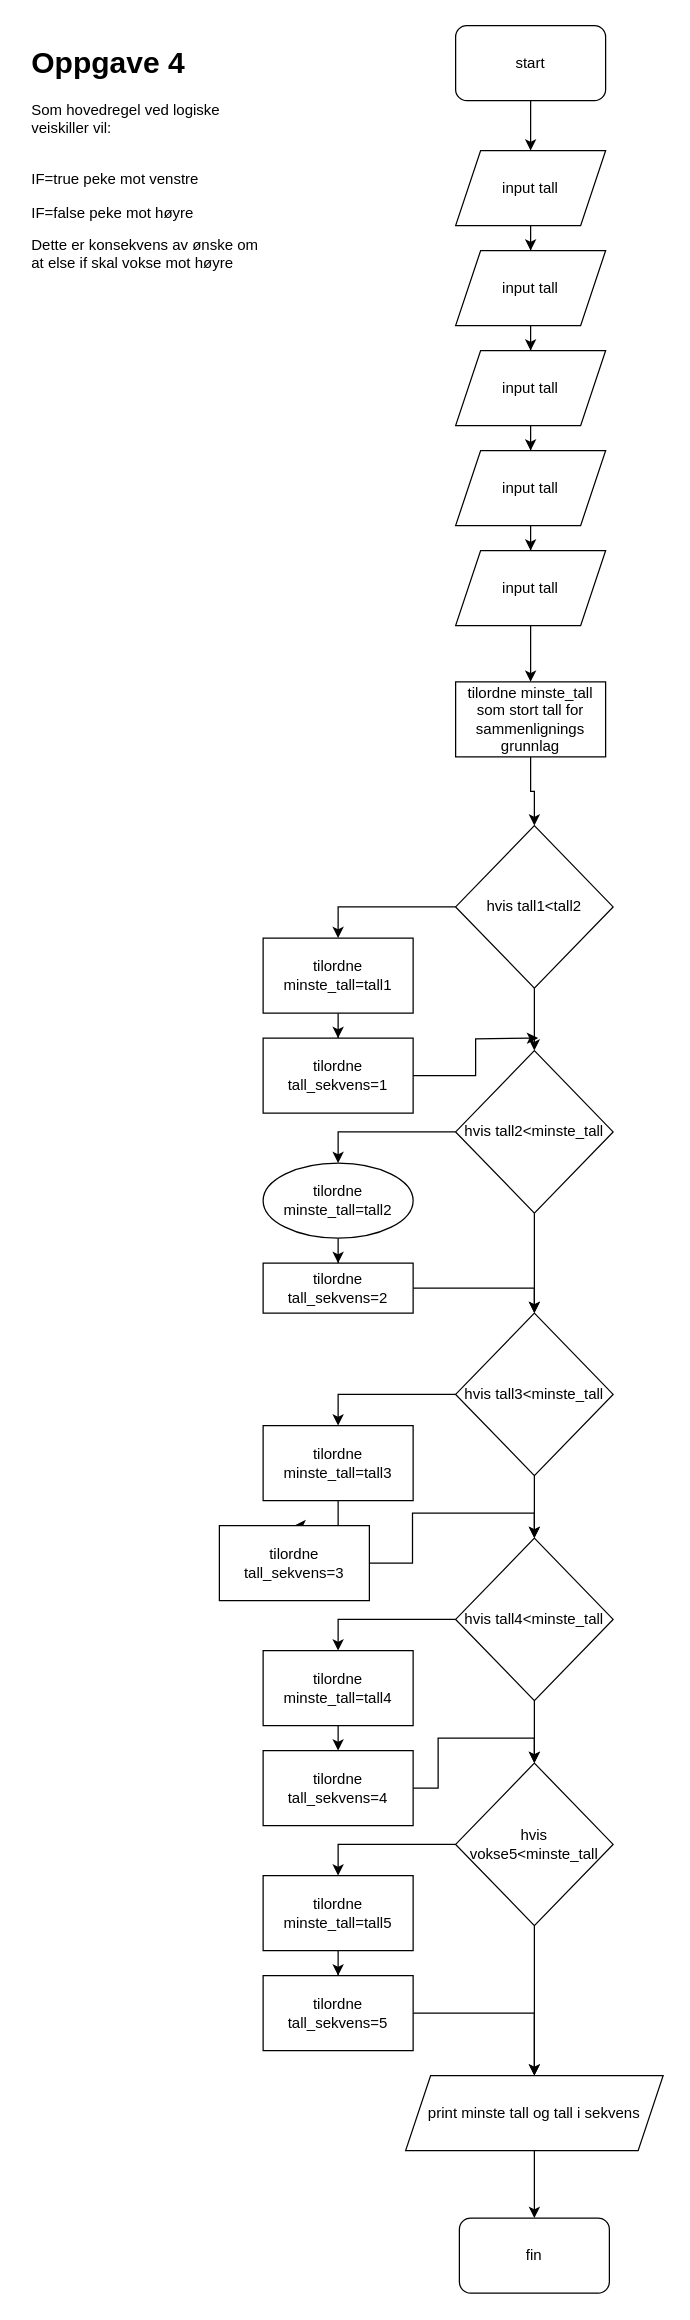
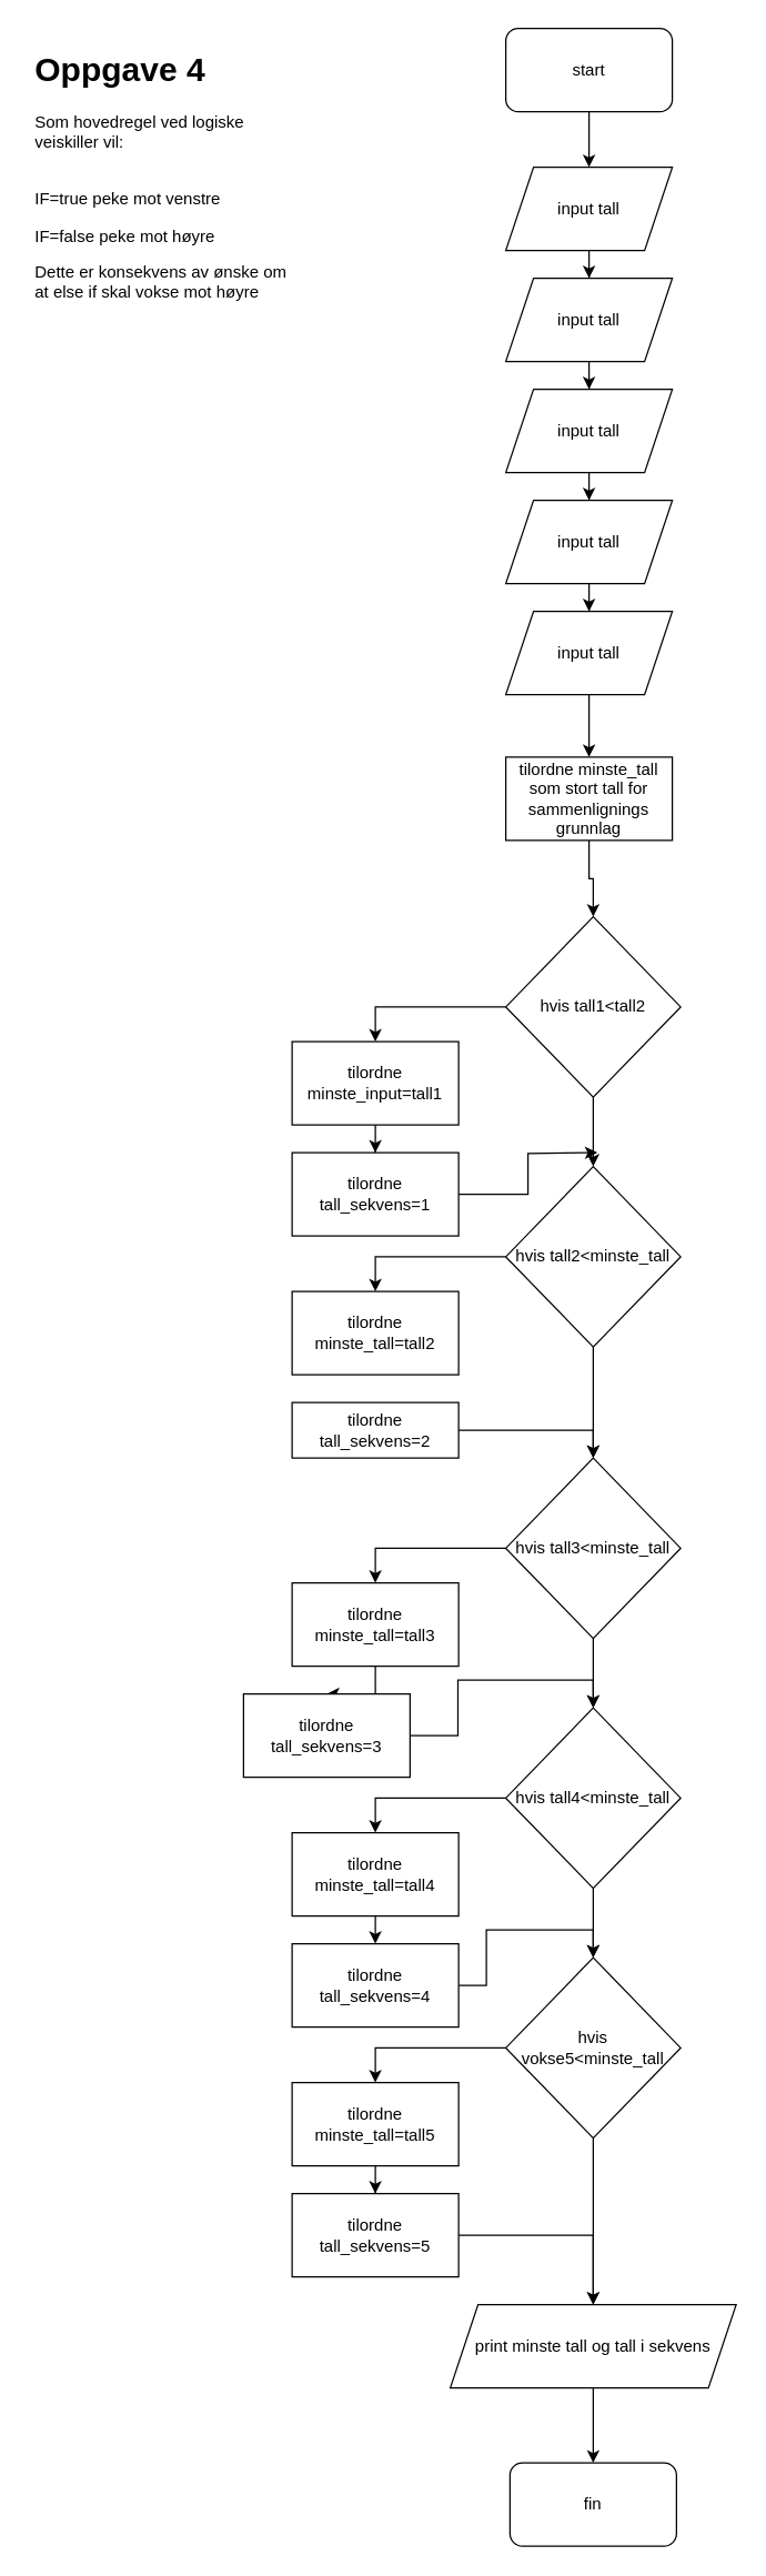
  <mxCell id="0" />
  <mxCell id="1" parent="0" />
  <mxCell id="2" style="edgeStyle=orthogonalEdgeStyle;rounded=0;orthogonalLoop=1;jettySize=auto;html=1;exitX=0.5;exitY=1;exitDx=0;exitDy=0;" parent="1" source="3" target="5" edge="1"><mxGeometry relative="1" as="geometry" /></mxCell>
  <mxCell id="3" value="start" style="rounded=1;whiteSpace=wrap;html=1;" parent="1" vertex="1"><mxGeometry x="364" width="120" height="60" as="geometry" y="20" /></mxCell>
  <mxCell id="4" style="edgeStyle=orthogonalEdgeStyle;rounded=0;orthogonalLoop=1;jettySize=auto;html=1;exitX=0.5;exitY=1;exitDx=0;exitDy=0;" parent="1" source="5" target="7" edge="1"><mxGeometry relative="1" as="geometry" /></mxCell>
  <mxCell id="5" value="input tall" style="shape=parallelogram;perimeter=parallelogramPerimeter;whiteSpace=wrap;html=1;fixedSize=1;" parent="1" vertex="1"><mxGeometry x="364" y="120" width="120" height="60" as="geometry" /></mxCell>
  <mxCell id="6" style="edgeStyle=orthogonalEdgeStyle;rounded=0;orthogonalLoop=1;jettySize=auto;html=1;exitX=0.5;exitY=1;exitDx=0;exitDy=0;" parent="1" source="7" target="9" edge="1"><mxGeometry relative="1" as="geometry" /></mxCell>
  <mxCell id="7" value="input tall" style="shape=parallelogram;perimeter=parallelogramPerimeter;whiteSpace=wrap;html=1;fixedSize=1;" parent="1" vertex="1"><mxGeometry x="364" y="200" width="120" height="60" as="geometry" /></mxCell>
  <mxCell id="8" style="edgeStyle=orthogonalEdgeStyle;rounded=0;orthogonalLoop=1;jettySize=auto;html=1;exitX=0.5;exitY=1;exitDx=0;exitDy=0;" parent="1" source="9" target="11" edge="1"><mxGeometry relative="1" as="geometry" /></mxCell>
  <mxCell id="9" value="input tall" style="shape=parallelogram;perimeter=parallelogramPerimeter;whiteSpace=wrap;html=1;fixedSize=1;" parent="1" vertex="1"><mxGeometry x="364" y="280" width="120" height="60" as="geometry" /></mxCell>
  <mxCell id="10" style="edgeStyle=orthogonalEdgeStyle;rounded=0;orthogonalLoop=1;jettySize=auto;html=1;exitX=0.5;exitY=1;exitDx=0;exitDy=0;" parent="1" source="11" target="13" edge="1"><mxGeometry relative="1" as="geometry" /></mxCell>
  <mxCell id="11" value="input tall" style="shape=parallelogram;perimeter=parallelogramPerimeter;whiteSpace=wrap;html=1;fixedSize=1;" parent="1" vertex="1"><mxGeometry x="364" y="360" width="120" height="60" as="geometry" /></mxCell>
  <mxCell id="12" style="edgeStyle=orthogonalEdgeStyle;rounded=0;orthogonalLoop=1;jettySize=auto;html=1;exitX=0.5;exitY=1;exitDx=0;exitDy=0;" parent="1" source="13" target="15" edge="1"><mxGeometry relative="1" as="geometry" /></mxCell>
  <mxCell id="13" value="input tall" style="shape=parallelogram;perimeter=parallelogramPerimeter;whiteSpace=wrap;html=1;fixedSize=1;" parent="1" vertex="1"><mxGeometry x="364" y="440" width="120" height="60" as="geometry" /></mxCell>
  <mxCell id="14" style="edgeStyle=orthogonalEdgeStyle;rounded=0;orthogonalLoop=1;jettySize=auto;html=1;exitX=0.5;exitY=1;exitDx=0;exitDy=0;" parent="1" source="15" target="18" edge="1"><mxGeometry relative="1" as="geometry" /></mxCell>
  <mxCell id="15" value="tilordne minste_tall som stort tall for sammenlignings grunnlag" style="rounded=0;whiteSpace=wrap;html=1;" parent="1" vertex="1"><mxGeometry x="364" y="545" width="120" height="60" as="geometry" /></mxCell>
  <mxCell id="16" style="edgeStyle=orthogonalEdgeStyle;rounded=0;orthogonalLoop=1;jettySize=auto;html=1;exitX=0;exitY=0.5;exitDx=0;exitDy=0;entryX=0.5;entryY=0;entryDx=0;entryDy=0;" parent="1" source="18" target="20" edge="1"><mxGeometry relative="1" as="geometry" /></mxCell>
  <mxCell id="17" style="edgeStyle=orthogonalEdgeStyle;rounded=0;orthogonalLoop=1;jettySize=auto;html=1;exitX=0.5;exitY=1;exitDx=0;exitDy=0;" parent="1" source="18" target="25" edge="1"><mxGeometry relative="1" as="geometry" /></mxCell>
  <mxCell id="18" value="hvis tall1&amp;lt;tall2" style="rhombus;whiteSpace=wrap;html=1;" parent="1" vertex="1"><mxGeometry x="364" y="660" width="126" height="130" as="geometry" /></mxCell>
  <mxCell id="19" style="edgeStyle=orthogonalEdgeStyle;rounded=0;orthogonalLoop=1;jettySize=auto;html=1;exitX=0.5;exitY=1;exitDx=0;exitDy=0;" parent="1" source="20" target="22" edge="1"><mxGeometry relative="1" as="geometry" /></mxCell>
- <mxCell id="20" value="tilordne minste_tall=tall1" style="rounded=0;whiteSpace=wrap;html=1;" parent="1" vertex="1"><mxGeometry x="210" y="750" width="120" height="60" as="geometry" /></mxCell>
+ <mxCell id="20" value="tilordne minste_input=tall1" style="rounded=0;whiteSpace=wrap;html=1;" parent="1" vertex="1"><mxGeometry x="210" y="750" width="120" height="60" as="geometry" /></mxCell>
  <mxCell id="21" style="edgeStyle=orthogonalEdgeStyle;rounded=0;orthogonalLoop=1;jettySize=auto;html=1;exitX=1;exitY=0.5;exitDx=0;exitDy=0;" edge="1" parent="1" source="22"><mxGeometry relative="1" as="geometry"><mxPoint x="430" y="830" as="targetPoint" /></mxGeometry></mxCell>
  <mxCell id="22" value="tilordne tall_sekvens=1" style="rounded=0;whiteSpace=wrap;html=1;" parent="1" vertex="1"><mxGeometry x="210" y="830" width="120" height="60" as="geometry" /></mxCell>
  <mxCell id="23" style="edgeStyle=orthogonalEdgeStyle;rounded=0;orthogonalLoop=1;jettySize=auto;html=1;exitX=0;exitY=0.5;exitDx=0;exitDy=0;entryX=0.5;entryY=0;entryDx=0;entryDy=0;" parent="1" source="25" target="27" edge="1"><mxGeometry relative="1" as="geometry" /></mxCell>
  <mxCell id="24" style="edgeStyle=orthogonalEdgeStyle;rounded=0;orthogonalLoop=1;jettySize=auto;html=1;exitX=0.5;exitY=1;exitDx=0;exitDy=0;" parent="1" source="25" target="32" edge="1"><mxGeometry relative="1" as="geometry" /></mxCell>
  <mxCell id="25" value="hvis tall2&amp;lt;minste_tall" style="rhombus;whiteSpace=wrap;html=1;" parent="1" vertex="1"><mxGeometry x="364" y="840" width="126" height="130" as="geometry" /></mxCell>
- <mxCell id="26" style="edgeStyle=orthogonalEdgeStyle;rounded=0;orthogonalLoop=1;jettySize=auto;html=1;exitX=0.5;exitY=1;exitDx=0;exitDy=0;" parent="1" source="27" target="29" edge="1"><mxGeometry relative="1" as="geometry" /></mxCell>
- <mxCell id="27" value="tilordne minste_tall=tall2" style="ellipse;whiteSpace=wrap;html=1;" parent="1" vertex="1"><mxGeometry x="210" y="930" width="120" height="60" as="geometry" /></mxCell>
+ <mxCell id="27" value="tilordne minste_tall=tall2" style="rounded=0;whiteSpace=wrap;html=1;" parent="1" vertex="1"><mxGeometry x="210" y="930" width="120" height="60" as="geometry" /></mxCell>
  <mxCell id="28" style="edgeStyle=orthogonalEdgeStyle;rounded=0;orthogonalLoop=1;jettySize=auto;html=1;exitX=1;exitY=0.5;exitDx=0;exitDy=0;entryX=0.5;entryY=0;entryDx=0;entryDy=0;" edge="1" parent="1" source="29" target="32"><mxGeometry relative="1" as="geometry" /></mxCell>
  <mxCell id="29" value="tilordne tall_sekvens=2" style="rounded=0;whiteSpace=wrap;html=1;" parent="1" vertex="1"><mxGeometry x="210" y="1010" width="120" height="40" as="geometry" /></mxCell>
  <mxCell id="30" style="edgeStyle=orthogonalEdgeStyle;rounded=0;orthogonalLoop=1;jettySize=auto;html=1;exitX=0;exitY=0.5;exitDx=0;exitDy=0;entryX=0.5;entryY=0;entryDx=0;entryDy=0;" parent="1" source="32" target="34" edge="1"><mxGeometry relative="1" as="geometry" /></mxCell>
  <mxCell id="31" style="edgeStyle=orthogonalEdgeStyle;rounded=0;orthogonalLoop=1;jettySize=auto;html=1;exitX=0.5;exitY=1;exitDx=0;exitDy=0;" parent="1" source="32" target="39" edge="1"><mxGeometry relative="1" as="geometry" /></mxCell>
  <mxCell id="32" value="hvis tall3&amp;lt;minste_tall" style="rhombus;whiteSpace=wrap;html=1;" parent="1" vertex="1"><mxGeometry x="364" y="1050" width="126" height="130" as="geometry" /></mxCell>
  <mxCell id="33" style="edgeStyle=orthogonalEdgeStyle;rounded=0;orthogonalLoop=1;jettySize=auto;html=1;exitX=0.5;exitY=1;exitDx=0;exitDy=0;" parent="1" source="34" target="36" edge="1"><mxGeometry relative="1" as="geometry" /></mxCell>
  <mxCell id="34" value="tilordne minste_tall=tall3" style="rounded=0;whiteSpace=wrap;html=1;" parent="1" vertex="1"><mxGeometry x="210" y="1140" width="120" height="60" as="geometry" /></mxCell>
  <mxCell id="35" style="edgeStyle=orthogonalEdgeStyle;rounded=0;orthogonalLoop=1;jettySize=auto;html=1;exitX=1;exitY=0.5;exitDx=0;exitDy=0;entryX=0.5;entryY=0;entryDx=0;entryDy=0;" edge="1" parent="1" source="36" target="39"><mxGeometry relative="1" as="geometry" /></mxCell>
  <mxCell id="36" value="tilordne tall_sekvens=3" style="rounded=0;whiteSpace=wrap;html=1;" parent="1" vertex="1"><mxGeometry x="175" y="1220" width="120" height="60" as="geometry" /></mxCell>
  <mxCell id="37" style="edgeStyle=orthogonalEdgeStyle;rounded=0;orthogonalLoop=1;jettySize=auto;html=1;exitX=0;exitY=0.5;exitDx=0;exitDy=0;entryX=0.5;entryY=0;entryDx=0;entryDy=0;" parent="1" source="39" target="41" edge="1"><mxGeometry relative="1" as="geometry" /></mxCell>
  <mxCell id="38" style="edgeStyle=orthogonalEdgeStyle;rounded=0;orthogonalLoop=1;jettySize=auto;html=1;exitX=0.5;exitY=1;exitDx=0;exitDy=0;" parent="1" source="39" target="46" edge="1"><mxGeometry relative="1" as="geometry" /></mxCell>
  <mxCell id="39" value="hvis tall4&amp;lt;minste_tall" style="rhombus;whiteSpace=wrap;html=1;" parent="1" vertex="1"><mxGeometry x="364" y="1230" width="126" height="130" as="geometry" /></mxCell>
  <mxCell id="40" style="edgeStyle=orthogonalEdgeStyle;rounded=0;orthogonalLoop=1;jettySize=auto;html=1;exitX=0.5;exitY=1;exitDx=0;exitDy=0;entryX=0.5;entryY=0;entryDx=0;entryDy=0;" parent="1" source="41" target="43" edge="1"><mxGeometry relative="1" as="geometry" /></mxCell>
  <mxCell id="41" value="tilordne minste_tall=tall4" style="rounded=0;whiteSpace=wrap;html=1;" parent="1" vertex="1"><mxGeometry x="210" y="1320" width="120" height="60" as="geometry" /></mxCell>
  <mxCell id="42" style="edgeStyle=orthogonalEdgeStyle;rounded=0;orthogonalLoop=1;jettySize=auto;html=1;exitX=1;exitY=0.5;exitDx=0;exitDy=0;entryX=0.5;entryY=0;entryDx=0;entryDy=0;" edge="1" parent="1" source="43" target="46"><mxGeometry relative="1" as="geometry" /></mxCell>
  <mxCell id="43" value="tilordne tall_sekvens=4" style="rounded=0;whiteSpace=wrap;html=1;" parent="1" vertex="1"><mxGeometry x="210" y="1400" width="120" height="60" as="geometry" /></mxCell>
  <mxCell id="44" style="edgeStyle=orthogonalEdgeStyle;rounded=0;orthogonalLoop=1;jettySize=auto;html=1;exitX=0;exitY=0.5;exitDx=0;exitDy=0;entryX=0.5;entryY=0;entryDx=0;entryDy=0;" parent="1" source="46" target="48" edge="1"><mxGeometry relative="1" as="geometry" /></mxCell>
  <mxCell id="45" style="edgeStyle=orthogonalEdgeStyle;rounded=0;orthogonalLoop=1;jettySize=auto;html=1;exitX=0.5;exitY=1;exitDx=0;exitDy=0;" parent="1" source="46" target="52" edge="1"><mxGeometry relative="1" as="geometry" /></mxCell>
  <mxCell id="46" value="hvis vokse5&amp;lt;minste_tall" style="rhombus;whiteSpace=wrap;html=1;" parent="1" vertex="1"><mxGeometry x="364" y="1410" width="126" height="130" as="geometry" /></mxCell>
  <mxCell id="47" style="edgeStyle=orthogonalEdgeStyle;rounded=0;orthogonalLoop=1;jettySize=auto;html=1;exitX=0.5;exitY=1;exitDx=0;exitDy=0;" parent="1" source="48" target="50" edge="1"><mxGeometry relative="1" as="geometry" /></mxCell>
  <mxCell id="48" value="tilordne minste_tall=tall5" style="rounded=0;whiteSpace=wrap;html=1;" parent="1" vertex="1"><mxGeometry x="210" y="1500" width="120" height="60" as="geometry" /></mxCell>
  <mxCell id="49" style="edgeStyle=orthogonalEdgeStyle;rounded=0;orthogonalLoop=1;jettySize=auto;html=1;exitX=1;exitY=0.5;exitDx=0;exitDy=0;" edge="1" parent="1" source="50" target="52"><mxGeometry relative="1" as="geometry" /></mxCell>
  <mxCell id="50" value="tilordne tall_sekvens=5" style="rounded=0;whiteSpace=wrap;html=1;" parent="1" vertex="1"><mxGeometry x="210" y="1580" width="120" height="60" as="geometry" /></mxCell>
  <mxCell id="51" style="edgeStyle=orthogonalEdgeStyle;rounded=0;orthogonalLoop=1;jettySize=auto;html=1;exitX=0.5;exitY=1;exitDx=0;exitDy=0;" parent="1" source="52" target="53" edge="1"><mxGeometry relative="1" as="geometry" /></mxCell>
  <mxCell id="52" value="print minste tall og tall i sekvens" style="shape=parallelogram;perimeter=parallelogramPerimeter;whiteSpace=wrap;html=1;fixedSize=1;" parent="1" vertex="1"><mxGeometry x="324" y="1660" width="206" height="60" as="geometry" /></mxCell>
  <mxCell id="53" value="fin" style="rounded=1;whiteSpace=wrap;html=1;" parent="1" vertex="1"><mxGeometry x="367" y="1774" width="120" height="60" as="geometry" /></mxCell>
  <mxCell id="54" value="&lt;h1&gt;Oppgave 4&lt;/h1&gt;&lt;p&gt;Som hovedregel ved logiske veiskiller vil:&lt;/p&gt;&lt;p&gt;&lt;br&gt;IF=true peke mot venstre&amp;nbsp;&lt;/p&gt;&lt;p&gt;IF=false peke mot høyre&amp;nbsp;&lt;/p&gt;&lt;p&gt;Dette er konsekvens av ønske om at else if skal vokse mot høyre&lt;/p&gt;" style="text;html=1;strokeColor=none;fillColor=none;spacing=5;spacingTop=-20;whiteSpace=wrap;overflow=hidden;rounded=0;" parent="1" vertex="1"><mxGeometry x="20" y="30" width="190" height="300" as="geometry" /></mxCell>
  <mxCell id="55" style="edgeStyle=orthogonalEdgeStyle;rounded=0;orthogonalLoop=1;jettySize=auto;html=1;exitX=0.5;exitY=1;exitDx=0;exitDy=0;" edge="1" parent="1" source="22" target="22"><mxGeometry relative="1" as="geometry" /></mxCell>
